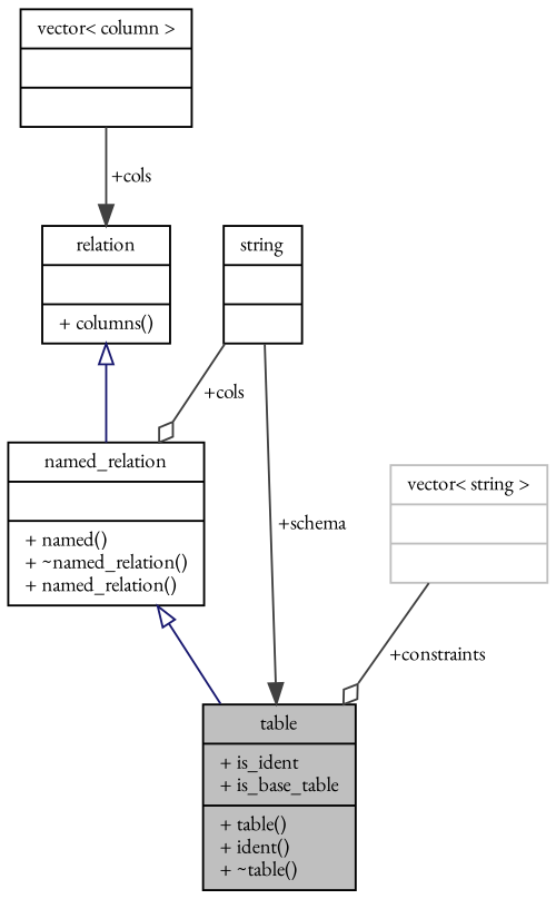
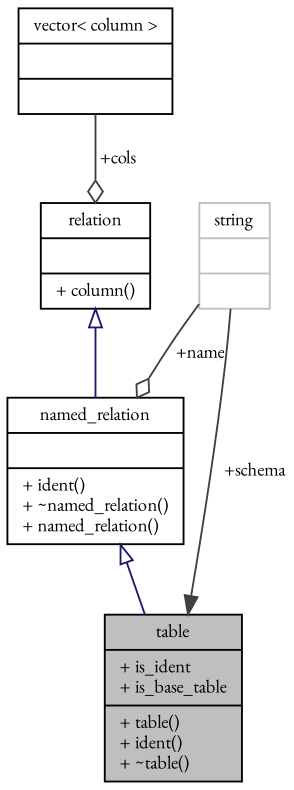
  digraph {
    fontname="EB Garamond"
    node [color=black fillcolor=white fontname="EB Garamond" fontsize=10 shape=record style=filled]
    edge [color=grey25 fontname="EB Garamond" fontsize=10 labelfontname=Helvetica labelfontsize=10 style=solid arrowhead=odiamond]
    n1 [fillcolor=grey75 fontcolor=black height=0.2 label="{table\n|+ is_ident\l+ is_base_table\l|+ table()\l+ ident()\l+ ~table()\l}" width=0.4]
-   n2 [height=0.2 label="{named_relation\n||+ named()\l+ ~named_relation()\l+ named_relation()\l}" width=0.4]
-   n3 [height=0.2 label="{relation\n||+ columns()\l}" width=0.4]
+   n2 [height=0.2 label="{named_relation\n||+ ident()\l+ ~named_relation()\l+ named_relation()\l}" width=0.4]
+   n3 [height=0.2 label="{relation\n||+ column()\l}" width=0.4]
    n4 [height=0.2 label="{vector\< column \>\n||}" width=0.4]
-   n5 [height=0.2 label="{string\n||}" width=0.4]
-   n6 [color=grey75 height=0.2 label="{vector\< string \>\n||}" width=0.4]
+   n5 [color=grey75 height=0.2 label="{string\n||}" width=0.4]
    n2 -> n1 [arrowtail=onormal color=midnightblue dir=back arrowhead=""]
    n3 -> n2 [arrowtail=onormal color=midnightblue dir=back arrowhead=""]
-   n4 -> n3 [arrowhead=normal label=" +cols"]
+   n4 -> n3 [label=" +cols"]
    n5 -> n1 [arrowhead=normal label=" +schema"]
-   n5 -> n2 [label=" +cols"]
-   n6 -> n1 [label=" +constraints"]
+   n5 -> n2 [label=" +name"]
  }
